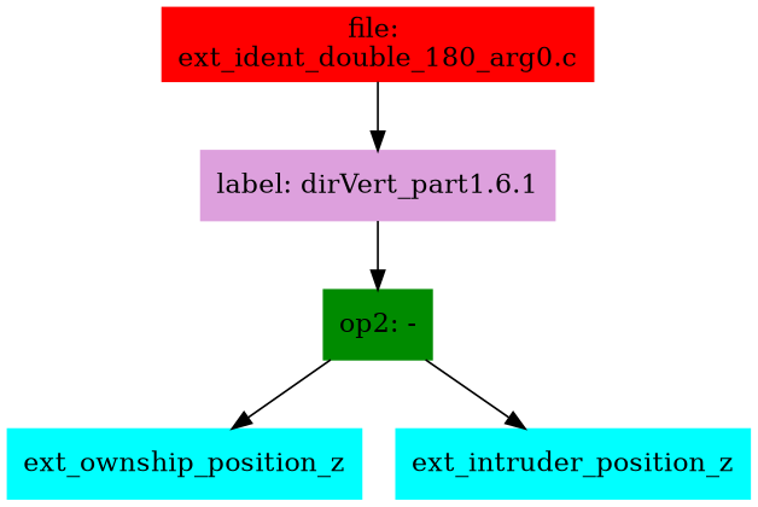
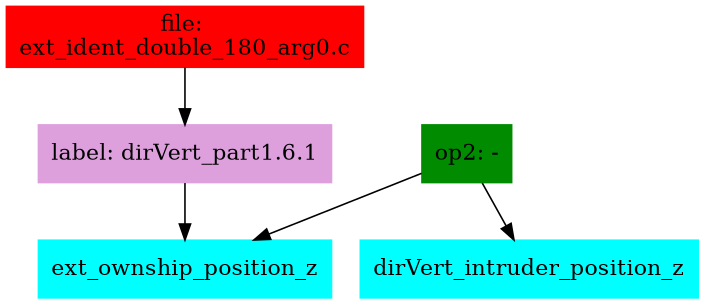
  digraph {
    node [color=cyan1 shape=box style=filled]
    n1 [color=red label="file: \next_ident_double_180_arg0.c"]
    n2 [color=plum label="label: dirVert_part1.6.1"]
    n3 [color=green4 label="op2: -"]
    n4 [label=ext_ownship_position_z]
-   n5 [label=ext_intruder_position_z]
+   n5 [label=dirVert_intruder_position_z]
    n1 -> n2
-   n2 -> n3
+   n2 -> n4
    n3 -> n4
    n3 -> n5
  }
